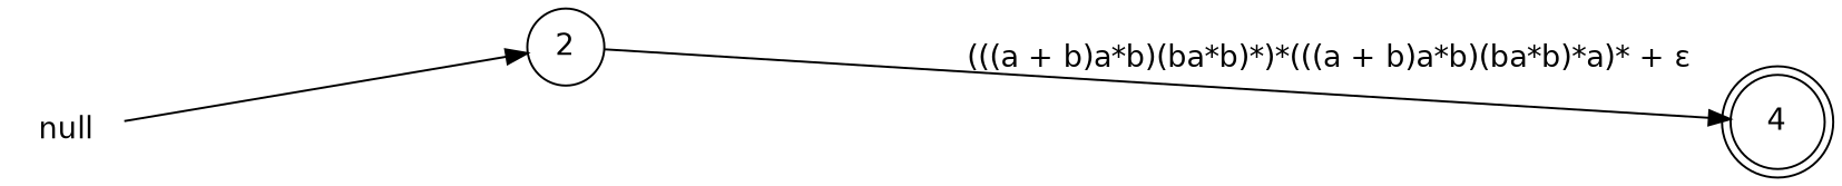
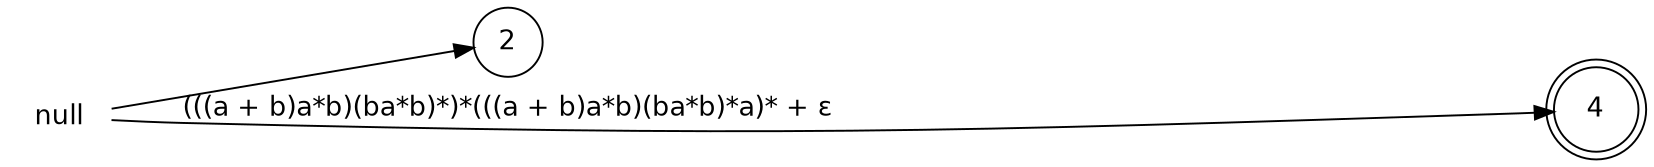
  digraph {
    fontname="DejaVu Sans"
    rankdir=LR
    node [fontname="DejaVu Sans"]
    edge [fontname="DejaVu Sans"]
    null [shape=plaintext]
    n2 [label=2 shape=circle]
    4 [shape=doublecircle]
    null -> n2
-   n2 -> 4 [label="(((a + b)a*b)(ba*b)*)*(((a + b)a*b)(ba*b)*a)* + &#949;"]
+   null -> 4 [label="(((a + b)a*b)(ba*b)*)*(((a + b)a*b)(ba*b)*a)* + &#949;"]
  }
